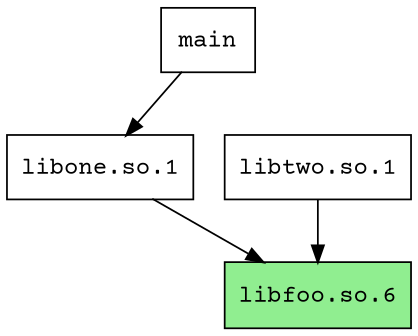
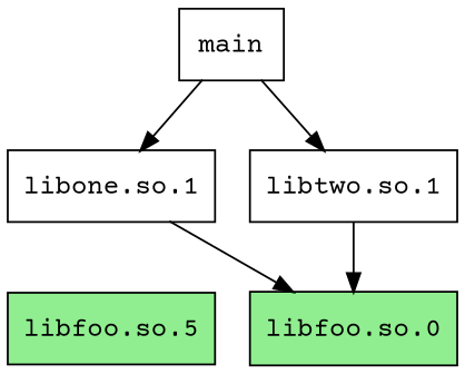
  digraph {
    fontname="Courier Prime"
    node [fontname="Courier Prime" shape=record]
    edge [fontname="Courier Prime"]
    main
    "libone.so.1"
    "libtwo.so.1"
-   "libfoo.so.6" [fillcolor=lightgreen style=filled]
+   "libfoo.so.5" [fillcolor=lightgreen style=filled]
+   "libfoo.so.6" [fillcolor=lightgreen style=filled label="libfoo.so.0"]
    main -> "libone.so.1"
+   main -> "libtwo.so.1"
+   "libone.so.1" -> "libfoo.so.5" [style=invis]
    "libone.so.1" -> "libfoo.so.6" [color=black]
    "libtwo.so.1" -> "libfoo.so.6" [color=black]
  }
